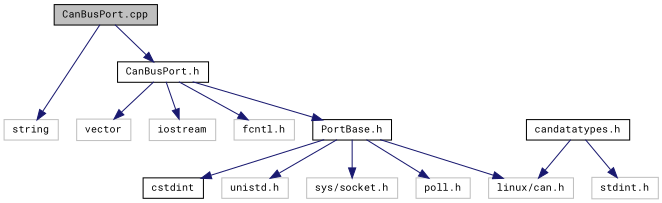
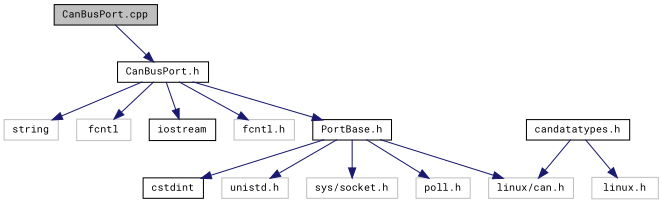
  digraph {
    fontname="Roboto Mono"
    node [color=grey75 fontname="Roboto Mono" fontsize=10 shape=record]
    edge [color=midnightblue fontname="Roboto Mono" fontsize=10 labelfontname=Helvetica labelfontsize=10 style=solid]
    n1 [color=black fillcolor=grey75 fontcolor=black height=0.2 label="CanBusPort.cpp" style=filled width=0.4]
    n2 [color=black height=0.2 label="CanBusPort.h" width=0.4]
    n3 [height=0.2 label=string width=0.4]
-   n4 [height=0.2 label=vector width=0.4]
-   n5 [height=0.2 label=iostream width=0.4]
+   n4 [height=0.2 label=fcntl width=0.4]
+   n5 [color=black height=0.2 label=iostream width=0.4]
    n6 [height=0.2 label="fcntl.h" width=0.4]
    n7 [color=black height=0.2 label="PortBase.h" width=0.4]
    n8 [color=black height=0.2 label="candatatypes.h" width=0.4]
    n9 [height=0.2 label="linux/can.h" width=0.4]
-   n10 [height=0.2 label="stdint.h" width=0.4]
+   n10 [height=0.2 label="linux.h" width=0.4]
    n11 [color=black height=0.2 label=cstdint width=0.4]
    n12 [height=0.2 label="unistd.h" width=0.4]
    n13 [height=0.2 label="sys/socket.h" width=0.4]
    n14 [height=0.2 label="poll.h" width=0.4]
    n1 -> n2
-   n1 -> n3
+   n2 -> n3
    n2 -> n4
    n2 -> n5
    n2 -> n6
    n2 -> n7
    n7 -> n9
    n7 -> n11
    n7 -> n12
    n7 -> n13
    n7 -> n14
    n8 -> n9
    n8 -> n10
  }
